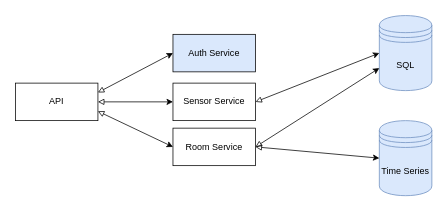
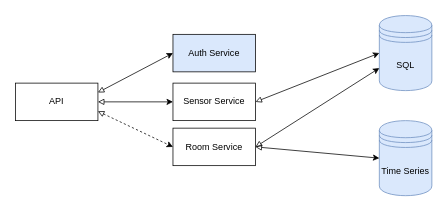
  <mxCell id="0" />
  <mxCell id="1" parent="0" />
  <mxCell id="2" value="SQL" style="shape=datastore;whiteSpace=wrap;html=1;fillColor=#dae8fc;strokeColor=#6c8ebf;" vertex="1" parent="1"><mxGeometry x="505" y="20" width="70" height="100" as="geometry" /></mxCell>
  <mxCell id="3" value="Auth Service" style="html=1;whiteSpace=wrap;fillColor=#dae8fc;" vertex="1" parent="1"><mxGeometry x="230" y="45" width="110" height="50" as="geometry" /></mxCell>
  <mxCell id="4" value="API" style="html=1;whiteSpace=wrap;" vertex="1" parent="1"><mxGeometry x="20" y="110" width="110" height="50" as="geometry" /></mxCell>
  <mxCell id="5" value="Room Service" style="html=1;whiteSpace=wrap;" vertex="1" parent="1"><mxGeometry x="230" y="170" width="110" height="50" as="geometry" /></mxCell>
  <mxCell id="6" value="Sensor Service" style="html=1;whiteSpace=wrap;" vertex="1" parent="1"><mxGeometry x="230" y="110" width="110" height="50" as="geometry" /></mxCell>
  <mxCell id="7" value="Time Series" style="shape=datastore;whiteSpace=wrap;html=1;fillColor=#dae8fc;strokeColor=#6c8ebf;" vertex="1" parent="1"><mxGeometry x="505" y="160" width="70" height="100" as="geometry" /></mxCell>
  <mxCell id="8" value="" style="endArrow=classic;html=1;rounded=0;exitX=1;exitY=0.25;exitDx=0;exitDy=0;entryX=0;entryY=0.5;entryDx=0;entryDy=0;startArrow=block;startFill=0;" edge="1" parent="1" source="4" target="3"><mxGeometry width="50" height="50" relative="1" as="geometry"><mxPoint x="180" y="40" as="sourcePoint" /><mxPoint x="340" y="90" as="targetPoint" /></mxGeometry></mxCell>
  <mxCell id="9" value="" style="endArrow=classic;html=1;rounded=0;exitX=1;exitY=0.5;exitDx=0;exitDy=0;entryX=0;entryY=0.5;entryDx=0;entryDy=0;startArrow=block;startFill=0;" edge="1" parent="1" source="4" target="6"><mxGeometry width="50" height="50" relative="1" as="geometry"><mxPoint x="140" y="133" as="sourcePoint" /><mxPoint x="240" y="80" as="targetPoint" /></mxGeometry></mxCell>
- <mxCell id="10" value="" style="endArrow=classic;html=1;rounded=0;exitX=1;exitY=0.75;exitDx=0;exitDy=0;entryX=0;entryY=0.5;entryDx=0;entryDy=0;startArrow=block;startFill=0;" edge="1" parent="1" source="4" target="5"><mxGeometry width="50" height="50" relative="1" as="geometry"><mxPoint x="140" y="133" as="sourcePoint" /><mxPoint x="240" y="80" as="targetPoint" /></mxGeometry></mxCell>
+ <mxCell id="10" value="" style="endArrow=classic;html=1;rounded=0;exitX=1;exitY=0.75;exitDx=0;exitDy=0;entryX=0;entryY=0.5;entryDx=0;entryDy=0;startArrow=block;startFill=0;dashed=1;" edge="1" parent="1" source="4" target="5"><mxGeometry width="50" height="50" relative="1" as="geometry"><mxPoint x="140" y="133" as="sourcePoint" /><mxPoint x="240" y="80" as="targetPoint" /></mxGeometry></mxCell>
  <mxCell id="11" value="" style="endArrow=classic;html=1;rounded=0;exitX=1;exitY=0.5;exitDx=0;exitDy=0;entryX=0;entryY=0.5;entryDx=0;entryDy=0;startArrow=block;startFill=0;" edge="1" parent="1" source="6" target="2"><mxGeometry width="50" height="50" relative="1" as="geometry"><mxPoint x="290" y="140" as="sourcePoint" /><mxPoint x="500" y="70" as="targetPoint" /></mxGeometry></mxCell>
  <mxCell id="12" value="" style="endArrow=classic;html=1;rounded=0;entryX=0;entryY=0.5;entryDx=0;entryDy=0;exitX=1;exitY=0.5;exitDx=0;exitDy=0;startArrow=block;startFill=0;" edge="1" parent="1" source="5" target="7"><mxGeometry width="50" height="50" relative="1" as="geometry"><mxPoint x="290" y="140" as="sourcePoint" /><mxPoint x="340" y="90" as="targetPoint" /></mxGeometry></mxCell>
  <mxCell id="13" value="" style="endArrow=classic;html=1;rounded=0;exitX=1;exitY=0.5;exitDx=0;exitDy=0;entryX=0;entryY=0.7;entryDx=0;entryDy=0;startArrow=block;startFill=0;" edge="1" parent="1" source="5" target="2"><mxGeometry width="50" height="50" relative="1" as="geometry"><mxPoint x="290" y="140" as="sourcePoint" /><mxPoint x="340" y="90" as="targetPoint" /></mxGeometry></mxCell>
